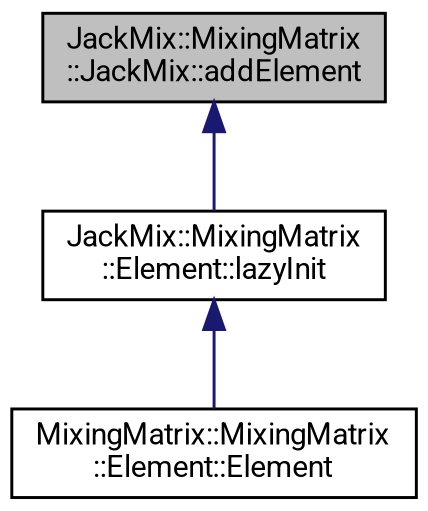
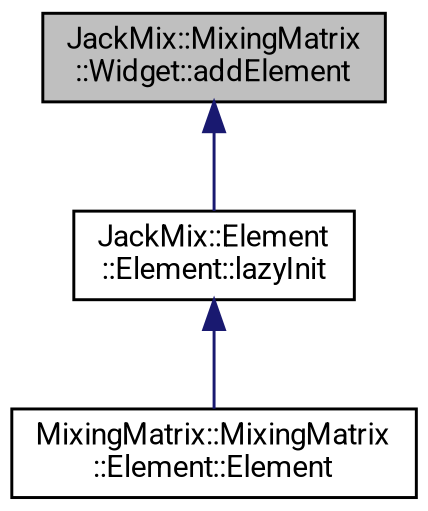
  digraph {
    fontname=Roboto
    rankdir=TB
    node [color=black fillcolor=white fontname=Roboto fontsize=10 shape=record style=filled]
    edge [color=midnightblue dir=back fontname=Roboto fontsize=10 labelfontname=Helvetica labelfontsize=10 style=solid]
-   n1 [fillcolor=grey75 fontcolor=black height=0.2 label="JackMix::MixingMatrix\l::JackMix::addElement" width=0.4]
-   n2 [height=0.2 label="JackMix::MixingMatrix\l::Element::lazyInit" width=0.4]
+   n1 [fillcolor=grey75 fontcolor=black height=0.2 label="JackMix::MixingMatrix\l::Widget::addElement" width=0.4]
+   n2 [height=0.2 label="JackMix::Element\l::Element::lazyInit" width=0.4]
    n3 [height=0.2 label="MixingMatrix::MixingMatrix\l::Element::Element" width=0.4]
    n1 -> n2
    n2 -> n3
  }
